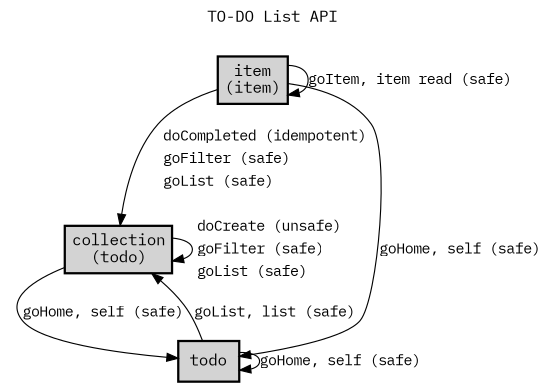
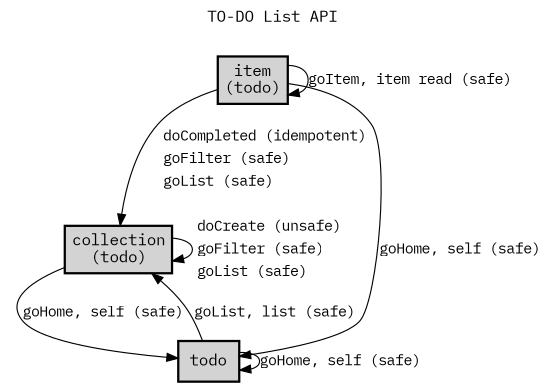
  digraph {
    fontname="IBM Plex Mono"
    label="TO-DO List API"
    labelloc=t
    node [fillcolor=lightgray fontname="IBM Plex Mono" margin=0.02 shape=box style="bold,filled"]
    edge [fontname="IBM Plex Mono" fontsize=13]
    n1 [label=<<table cellspacing="0" cellpadding="5" border="0"><tr><td>collection<br />(todo)<br /></td></tr></table>>]
    n2 [label=todo margin=""]
-   n3 [label=<<table cellspacing="0" cellpadding="5" border="0"><tr><td>item<br />(item)<br /></td></tr></table>>]
+   n3 [label=<<table cellspacing="0" cellpadding="5" border="0"><tr><td>item<br />(todo)<br /></td></tr></table>>]
    n1 -> n1 [label=<<table border="0"><tr><td align="left" href="docs/unsafe.doCreate.html">doCreate (unsafe)</td></tr><tr><td align="left" href="docs/safe.goFilter.html">goFilter (safe)</td></tr><tr><td align="left" href="docs/safe.goList.html">goList (safe)</td></tr></table>>]
    n1 -> n2 [label=<goHome, self (safe)>]
    n2 -> n1 [label=<goList, list (safe)>]
    n2 -> n2 [label=<goHome, self (safe)>]
    n3 -> n1 [label=<<table border="0"><tr><td align="left" href="docs/idempotent.doCompleted.html">doCompleted (idempotent)</td></tr><tr><td align="left" href="docs/safe.goFilter.html">goFilter (safe)</td></tr><tr><td align="left" href="docs/safe.goList.html">goList (safe)</td></tr></table>>]
    n3 -> n2 [label=<goHome, self (safe)>]
    n3 -> n3 [label=<goItem, item read (safe)>]
  }
